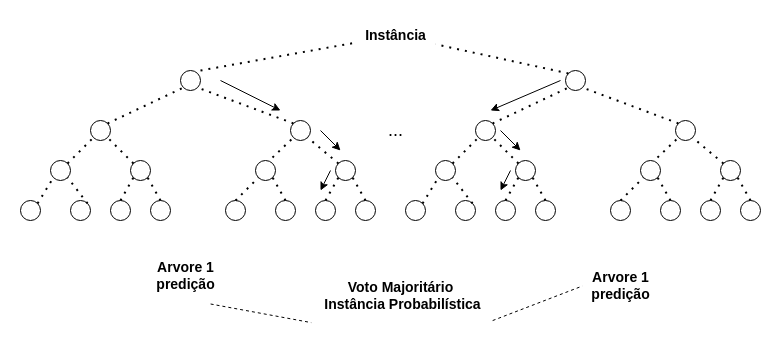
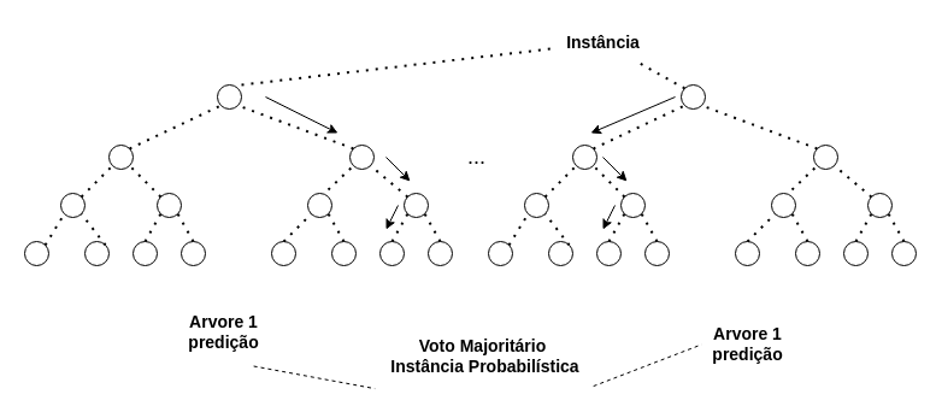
  <mxCell id="0" />
  <mxCell id="1" parent="0" />
  <mxCell id="2" value="" style="ellipse;whiteSpace=wrap;html=1;" vertex="1" parent="1"><mxGeometry x="180" y="70" width="20" height="20" as="geometry" /></mxCell>
  <mxCell id="3" value="" style="ellipse;whiteSpace=wrap;html=1;" vertex="1" parent="1"><mxGeometry x="90" y="120" width="20" height="20" as="geometry" /></mxCell>
  <mxCell id="4" value="" style="ellipse;whiteSpace=wrap;html=1;" vertex="1" parent="1"><mxGeometry x="50" y="160" width="20" height="20" as="geometry" /></mxCell>
  <mxCell id="5" value="" style="ellipse;whiteSpace=wrap;html=1;" vertex="1" parent="1"><mxGeometry x="130" y="160" width="20" height="20" as="geometry" /></mxCell>
  <mxCell id="6" value="" style="ellipse;whiteSpace=wrap;html=1;" vertex="1" parent="1"><mxGeometry x="70" y="200" width="20" height="20" as="geometry" /></mxCell>
  <mxCell id="7" value="" style="ellipse;whiteSpace=wrap;html=1;" vertex="1" parent="1"><mxGeometry x="20" y="200" width="20" height="20" as="geometry" /></mxCell>
  <mxCell id="8" value="" style="ellipse;whiteSpace=wrap;html=1;" vertex="1" parent="1"><mxGeometry x="110" y="200" width="20" height="20" as="geometry" /></mxCell>
  <mxCell id="9" value="" style="ellipse;whiteSpace=wrap;html=1;" vertex="1" parent="1"><mxGeometry x="150" y="200" width="20" height="20" as="geometry" /></mxCell>
  <mxCell id="10" value="" style="ellipse;whiteSpace=wrap;html=1;" vertex="1" parent="1"><mxGeometry x="290" y="120" width="20" height="20" as="geometry" /></mxCell>
- <mxCell id="11" value="&lt;font style=&quot;font-size: 14px;&quot;&gt;&lt;b&gt;Instância&lt;/b&gt;&lt;/font&gt;" style="text;html=1;align=center;verticalAlign=middle;resizable=0;points=[];autosize=1;strokeColor=none;fillColor=none;" vertex="1" parent="1"><mxGeometry x="355" y="20" width="80" height="30" as="geometry" /></mxCell>
+ <mxCell id="11" value="&lt;font style=&quot;font-size: 14px;&quot;&gt;&lt;b&gt;Instância&lt;/b&gt;&lt;/font&gt;" style="text;html=1;align=center;verticalAlign=middle;resizable=0;points=[];autosize=1;strokeColor=none;fillColor=none;" vertex="1" parent="1"><mxGeometry x="460" y="20" width="80" height="30" as="geometry" /></mxCell>
  <mxCell id="12" value="" style="endArrow=none;dashed=1;html=1;dashPattern=1 3;strokeWidth=2;rounded=0;" edge="1" parent="1" target="11"><mxGeometry width="50" height="50" relative="1" as="geometry"><mxPoint x="200" y="70" as="sourcePoint" /><mxPoint x="330" y="30" as="targetPoint" /></mxGeometry></mxCell>
  <mxCell id="13" value="" style="endArrow=none;dashed=1;html=1;dashPattern=1 3;strokeWidth=2;rounded=0;entryX=0;entryY=1;entryDx=0;entryDy=0;exitX=1;exitY=0;exitDx=0;exitDy=0;" edge="1" parent="1" source="3" target="2"><mxGeometry width="50" height="50" relative="1" as="geometry"><mxPoint x="210" y="80" as="sourcePoint" /><mxPoint x="384" y="20" as="targetPoint" /></mxGeometry></mxCell>
  <mxCell id="14" value="" style="endArrow=none;dashed=1;html=1;dashPattern=1 3;strokeWidth=2;rounded=0;entryX=0;entryY=1;entryDx=0;entryDy=0;exitX=1;exitY=0;exitDx=0;exitDy=0;" edge="1" parent="1" source="4" target="3"><mxGeometry width="50" height="50" relative="1" as="geometry"><mxPoint x="117" y="133" as="sourcePoint" /><mxPoint x="193" y="97" as="targetPoint" /></mxGeometry></mxCell>
  <mxCell id="15" value="" style="endArrow=none;dashed=1;html=1;dashPattern=1 3;strokeWidth=2;rounded=0;entryX=0;entryY=1;entryDx=0;entryDy=0;exitX=1;exitY=0;exitDx=0;exitDy=0;" edge="1" parent="1" source="7" target="4"><mxGeometry width="50" height="50" relative="1" as="geometry"><mxPoint x="77" y="173" as="sourcePoint" /><mxPoint x="103" y="147" as="targetPoint" /></mxGeometry></mxCell>
  <mxCell id="16" value="" style="endArrow=none;dashed=1;html=1;dashPattern=1 3;strokeWidth=2;rounded=0;entryX=1;entryY=1;entryDx=0;entryDy=0;exitX=1;exitY=0;exitDx=0;exitDy=0;" edge="1" parent="1" source="6" target="4"><mxGeometry width="50" height="50" relative="1" as="geometry"><mxPoint x="87" y="183" as="sourcePoint" /><mxPoint x="113" y="157" as="targetPoint" /></mxGeometry></mxCell>
  <mxCell id="17" value="" style="endArrow=none;dashed=1;html=1;dashPattern=1 3;strokeWidth=2;rounded=0;entryX=1;entryY=1;entryDx=0;entryDy=0;exitX=0;exitY=0;exitDx=0;exitDy=0;" edge="1" parent="1" source="5" target="3"><mxGeometry width="50" height="50" relative="1" as="geometry"><mxPoint x="77" y="173" as="sourcePoint" /><mxPoint x="103" y="147" as="targetPoint" /></mxGeometry></mxCell>
  <mxCell id="18" value="" style="endArrow=none;dashed=1;html=1;dashPattern=1 3;strokeWidth=2;rounded=0;entryX=0;entryY=1;entryDx=0;entryDy=0;exitX=0.5;exitY=0;exitDx=0;exitDy=0;" edge="1" parent="1" source="8" target="5"><mxGeometry width="50" height="50" relative="1" as="geometry"><mxPoint x="47" y="213" as="sourcePoint" /><mxPoint x="63" y="187" as="targetPoint" /></mxGeometry></mxCell>
  <mxCell id="19" value="" style="endArrow=none;dashed=1;html=1;dashPattern=1 3;strokeWidth=2;rounded=0;entryX=1;entryY=1;entryDx=0;entryDy=0;exitX=0.5;exitY=0;exitDx=0;exitDy=0;" edge="1" parent="1" source="9" target="5"><mxGeometry width="50" height="50" relative="1" as="geometry"><mxPoint x="97" y="213" as="sourcePoint" /><mxPoint x="77" y="187" as="targetPoint" /></mxGeometry></mxCell>
  <mxCell id="20" value="" style="endArrow=none;dashed=1;html=1;dashPattern=1 3;strokeWidth=2;rounded=0;entryX=1;entryY=1;entryDx=0;entryDy=0;exitX=0;exitY=0;exitDx=0;exitDy=0;" edge="1" parent="1" source="10" target="2"><mxGeometry width="50" height="50" relative="1" as="geometry"><mxPoint x="280" y="120" as="sourcePoint" /><mxPoint x="117" y="147" as="targetPoint" /></mxGeometry></mxCell>
  <mxCell id="21" value="" style="ellipse;whiteSpace=wrap;html=1;" vertex="1" parent="1"><mxGeometry x="255" y="160" width="20" height="20" as="geometry" /></mxCell>
  <mxCell id="22" value="" style="ellipse;whiteSpace=wrap;html=1;" vertex="1" parent="1"><mxGeometry x="335" y="160" width="20" height="20" as="geometry" /></mxCell>
  <mxCell id="23" value="" style="ellipse;whiteSpace=wrap;html=1;" vertex="1" parent="1"><mxGeometry x="275" y="200" width="20" height="20" as="geometry" /></mxCell>
  <mxCell id="24" value="" style="ellipse;whiteSpace=wrap;html=1;" vertex="1" parent="1"><mxGeometry x="225" y="200" width="20" height="20" as="geometry" /></mxCell>
  <mxCell id="25" value="" style="ellipse;whiteSpace=wrap;html=1;" vertex="1" parent="1"><mxGeometry x="315" y="200" width="20" height="20" as="geometry" /></mxCell>
  <mxCell id="26" value="" style="ellipse;whiteSpace=wrap;html=1;" vertex="1" parent="1"><mxGeometry x="355" y="200" width="20" height="20" as="geometry" /></mxCell>
  <mxCell id="27" value="" style="endArrow=none;dashed=1;html=1;dashPattern=1 3;strokeWidth=2;rounded=0;entryX=0;entryY=1;entryDx=0;entryDy=0;exitX=0.85;exitY=-0.15;exitDx=0;exitDy=0;exitPerimeter=0;" edge="1" parent="1" source="21" target="10"><mxGeometry width="50" height="50" relative="1" as="geometry"><mxPoint x="77" y="173" as="sourcePoint" /><mxPoint x="103" y="147" as="targetPoint" /></mxGeometry></mxCell>
  <mxCell id="28" value="" style="endArrow=none;dashed=1;html=1;dashPattern=1 3;strokeWidth=2;rounded=0;entryX=1;entryY=1;entryDx=0;entryDy=0;exitX=0;exitY=0;exitDx=0;exitDy=0;" edge="1" parent="1" source="22" target="10"><mxGeometry width="50" height="50" relative="1" as="geometry"><mxPoint x="143" y="173" as="sourcePoint" /><mxPoint x="117" y="147" as="targetPoint" /></mxGeometry></mxCell>
  <mxCell id="29" value="" style="endArrow=none;dashed=1;html=1;dashPattern=1 3;strokeWidth=2;rounded=0;entryX=0;entryY=1;entryDx=0;entryDy=0;exitX=0.5;exitY=0;exitDx=0;exitDy=0;" edge="1" parent="1" source="24" target="21"><mxGeometry width="50" height="50" relative="1" as="geometry"><mxPoint x="130" y="210" as="sourcePoint" /><mxPoint x="143" y="187" as="targetPoint" /></mxGeometry></mxCell>
  <mxCell id="30" value="" style="endArrow=none;dashed=1;html=1;dashPattern=1 3;strokeWidth=2;rounded=0;entryX=1;entryY=1;entryDx=0;entryDy=0;exitX=0.5;exitY=0;exitDx=0;exitDy=0;" edge="1" parent="1" source="23" target="21"><mxGeometry width="50" height="50" relative="1" as="geometry"><mxPoint x="170" y="210" as="sourcePoint" /><mxPoint x="157" y="187" as="targetPoint" /></mxGeometry></mxCell>
  <mxCell id="31" value="" style="endArrow=none;dashed=1;html=1;dashPattern=1 3;strokeWidth=2;rounded=0;entryX=0;entryY=1;entryDx=0;entryDy=0;exitX=0.5;exitY=0;exitDx=0;exitDy=0;" edge="1" parent="1" source="25" target="22"><mxGeometry width="50" height="50" relative="1" as="geometry"><mxPoint x="130" y="210" as="sourcePoint" /><mxPoint x="143" y="187" as="targetPoint" /></mxGeometry></mxCell>
  <mxCell id="32" value="" style="endArrow=none;dashed=1;html=1;dashPattern=1 3;strokeWidth=2;rounded=0;entryX=1;entryY=1;entryDx=0;entryDy=0;exitX=0.5;exitY=0;exitDx=0;exitDy=0;" edge="1" parent="1" source="26" target="22"><mxGeometry width="50" height="50" relative="1" as="geometry"><mxPoint x="295" y="210" as="sourcePoint" /><mxPoint x="282" y="187" as="targetPoint" /></mxGeometry></mxCell>
  <mxCell id="33" value="" style="ellipse;whiteSpace=wrap;html=1;" vertex="1" parent="1"><mxGeometry x="565" y="70" width="20" height="20" as="geometry" /></mxCell>
  <mxCell id="34" value="" style="ellipse;whiteSpace=wrap;html=1;" vertex="1" parent="1"><mxGeometry x="475" y="120" width="20" height="20" as="geometry" /></mxCell>
  <mxCell id="35" value="" style="ellipse;whiteSpace=wrap;html=1;" vertex="1" parent="1"><mxGeometry x="435" y="160" width="20" height="20" as="geometry" /></mxCell>
  <mxCell id="36" value="" style="ellipse;whiteSpace=wrap;html=1;" vertex="1" parent="1"><mxGeometry x="515" y="160" width="20" height="20" as="geometry" /></mxCell>
  <mxCell id="37" value="" style="ellipse;whiteSpace=wrap;html=1;" vertex="1" parent="1"><mxGeometry x="455" y="200" width="20" height="20" as="geometry" /></mxCell>
  <mxCell id="38" value="" style="ellipse;whiteSpace=wrap;html=1;" vertex="1" parent="1"><mxGeometry x="405" y="200" width="20" height="20" as="geometry" /></mxCell>
  <mxCell id="39" value="" style="ellipse;whiteSpace=wrap;html=1;" vertex="1" parent="1"><mxGeometry x="495" y="200" width="20" height="20" as="geometry" /></mxCell>
  <mxCell id="40" value="" style="ellipse;whiteSpace=wrap;html=1;" vertex="1" parent="1"><mxGeometry x="535" y="200" width="20" height="20" as="geometry" /></mxCell>
  <mxCell id="41" value="" style="ellipse;whiteSpace=wrap;html=1;" vertex="1" parent="1"><mxGeometry x="675" y="120" width="20" height="20" as="geometry" /></mxCell>
  <mxCell id="42" value="" style="endArrow=none;dashed=1;html=1;dashPattern=1 3;strokeWidth=2;rounded=0;entryX=0;entryY=1;entryDx=0;entryDy=0;exitX=1;exitY=0;exitDx=0;exitDy=0;" edge="1" parent="1" source="34" target="33"><mxGeometry width="50" height="50" relative="1" as="geometry"><mxPoint x="595" y="80" as="sourcePoint" /><mxPoint x="769" y="20" as="targetPoint" /></mxGeometry></mxCell>
  <mxCell id="43" value="" style="endArrow=none;dashed=1;html=1;dashPattern=1 3;strokeWidth=2;rounded=0;entryX=0;entryY=1;entryDx=0;entryDy=0;exitX=1;exitY=0;exitDx=0;exitDy=0;" edge="1" parent="1" source="35" target="34"><mxGeometry width="50" height="50" relative="1" as="geometry"><mxPoint x="502" y="133" as="sourcePoint" /><mxPoint x="578" y="97" as="targetPoint" /></mxGeometry></mxCell>
  <mxCell id="44" value="" style="endArrow=none;dashed=1;html=1;dashPattern=1 3;strokeWidth=2;rounded=0;entryX=0;entryY=1;entryDx=0;entryDy=0;exitX=1;exitY=0;exitDx=0;exitDy=0;" edge="1" parent="1" source="38" target="35"><mxGeometry width="50" height="50" relative="1" as="geometry"><mxPoint x="462" y="173" as="sourcePoint" /><mxPoint x="488" y="147" as="targetPoint" /></mxGeometry></mxCell>
  <mxCell id="45" value="" style="endArrow=none;dashed=1;html=1;dashPattern=1 3;strokeWidth=2;rounded=0;entryX=1;entryY=1;entryDx=0;entryDy=0;exitX=1;exitY=0;exitDx=0;exitDy=0;" edge="1" parent="1" source="37" target="35"><mxGeometry width="50" height="50" relative="1" as="geometry"><mxPoint x="472" y="183" as="sourcePoint" /><mxPoint x="498" y="157" as="targetPoint" /></mxGeometry></mxCell>
  <mxCell id="46" value="" style="endArrow=none;dashed=1;html=1;dashPattern=1 3;strokeWidth=2;rounded=0;entryX=1;entryY=1;entryDx=0;entryDy=0;exitX=0;exitY=0;exitDx=0;exitDy=0;" edge="1" parent="1" source="36" target="34"><mxGeometry width="50" height="50" relative="1" as="geometry"><mxPoint x="462" y="173" as="sourcePoint" /><mxPoint x="488" y="147" as="targetPoint" /></mxGeometry></mxCell>
  <mxCell id="47" value="" style="endArrow=none;dashed=1;html=1;dashPattern=1 3;strokeWidth=2;rounded=0;entryX=0;entryY=1;entryDx=0;entryDy=0;exitX=0.5;exitY=0;exitDx=0;exitDy=0;" edge="1" parent="1" source="39" target="36"><mxGeometry width="50" height="50" relative="1" as="geometry"><mxPoint x="432" y="213" as="sourcePoint" /><mxPoint x="448" y="187" as="targetPoint" /></mxGeometry></mxCell>
  <mxCell id="48" value="" style="endArrow=none;dashed=1;html=1;dashPattern=1 3;strokeWidth=2;rounded=0;entryX=1;entryY=1;entryDx=0;entryDy=0;exitX=0.5;exitY=0;exitDx=0;exitDy=0;" edge="1" parent="1" source="40" target="36"><mxGeometry width="50" height="50" relative="1" as="geometry"><mxPoint x="482" y="213" as="sourcePoint" /><mxPoint x="462" y="187" as="targetPoint" /></mxGeometry></mxCell>
  <mxCell id="49" value="" style="endArrow=none;dashed=1;html=1;dashPattern=1 3;strokeWidth=2;rounded=0;entryX=1;entryY=1;entryDx=0;entryDy=0;exitX=0;exitY=0;exitDx=0;exitDy=0;" edge="1" parent="1" source="41" target="33"><mxGeometry width="50" height="50" relative="1" as="geometry"><mxPoint x="665" y="120" as="sourcePoint" /><mxPoint x="502" y="147" as="targetPoint" /></mxGeometry></mxCell>
  <mxCell id="50" value="" style="ellipse;whiteSpace=wrap;html=1;" vertex="1" parent="1"><mxGeometry x="640" y="160" width="20" height="20" as="geometry" /></mxCell>
  <mxCell id="51" value="" style="ellipse;whiteSpace=wrap;html=1;" vertex="1" parent="1"><mxGeometry x="720" y="160" width="20" height="20" as="geometry" /></mxCell>
  <mxCell id="52" value="" style="ellipse;whiteSpace=wrap;html=1;" vertex="1" parent="1"><mxGeometry x="660" y="200" width="20" height="20" as="geometry" /></mxCell>
  <mxCell id="53" value="" style="ellipse;whiteSpace=wrap;html=1;" vertex="1" parent="1"><mxGeometry x="610" y="200" width="20" height="20" as="geometry" /></mxCell>
  <mxCell id="54" value="" style="ellipse;whiteSpace=wrap;html=1;" vertex="1" parent="1"><mxGeometry x="700" y="200" width="20" height="20" as="geometry" /></mxCell>
  <mxCell id="55" value="" style="ellipse;whiteSpace=wrap;html=1;" vertex="1" parent="1"><mxGeometry x="740" y="200" width="20" height="20" as="geometry" /></mxCell>
  <mxCell id="56" value="" style="endArrow=none;dashed=1;html=1;dashPattern=1 3;strokeWidth=2;rounded=0;entryX=0;entryY=1;entryDx=0;entryDy=0;exitX=0.85;exitY=-0.15;exitDx=0;exitDy=0;exitPerimeter=0;" edge="1" parent="1" source="50" target="41"><mxGeometry width="50" height="50" relative="1" as="geometry"><mxPoint x="462" y="173" as="sourcePoint" /><mxPoint x="488" y="147" as="targetPoint" /></mxGeometry></mxCell>
  <mxCell id="57" value="" style="endArrow=none;dashed=1;html=1;dashPattern=1 3;strokeWidth=2;rounded=0;entryX=1;entryY=1;entryDx=0;entryDy=0;exitX=0;exitY=0;exitDx=0;exitDy=0;" edge="1" parent="1" source="51" target="41"><mxGeometry width="50" height="50" relative="1" as="geometry"><mxPoint x="528" y="173" as="sourcePoint" /><mxPoint x="502" y="147" as="targetPoint" /></mxGeometry></mxCell>
  <mxCell id="58" value="" style="endArrow=none;dashed=1;html=1;dashPattern=1 3;strokeWidth=2;rounded=0;entryX=0;entryY=1;entryDx=0;entryDy=0;exitX=0.5;exitY=0;exitDx=0;exitDy=0;" edge="1" parent="1" source="53" target="50"><mxGeometry width="50" height="50" relative="1" as="geometry"><mxPoint x="515" y="210" as="sourcePoint" /><mxPoint x="528" y="187" as="targetPoint" /></mxGeometry></mxCell>
  <mxCell id="59" value="" style="endArrow=none;dashed=1;html=1;dashPattern=1 3;strokeWidth=2;rounded=0;entryX=1;entryY=1;entryDx=0;entryDy=0;exitX=0.5;exitY=0;exitDx=0;exitDy=0;" edge="1" parent="1" source="52" target="50"><mxGeometry width="50" height="50" relative="1" as="geometry"><mxPoint x="555" y="210" as="sourcePoint" /><mxPoint x="542" y="187" as="targetPoint" /></mxGeometry></mxCell>
  <mxCell id="60" value="" style="endArrow=none;dashed=1;html=1;dashPattern=1 3;strokeWidth=2;rounded=0;entryX=0;entryY=1;entryDx=0;entryDy=0;exitX=0.5;exitY=0;exitDx=0;exitDy=0;" edge="1" parent="1" source="54" target="51"><mxGeometry width="50" height="50" relative="1" as="geometry"><mxPoint x="515" y="210" as="sourcePoint" /><mxPoint x="528" y="187" as="targetPoint" /></mxGeometry></mxCell>
  <mxCell id="61" value="" style="endArrow=none;dashed=1;html=1;dashPattern=1 3;strokeWidth=2;rounded=0;entryX=1;entryY=1;entryDx=0;entryDy=0;exitX=0.5;exitY=0;exitDx=0;exitDy=0;" edge="1" parent="1" source="55" target="51"><mxGeometry width="50" height="50" relative="1" as="geometry"><mxPoint x="680" y="210" as="sourcePoint" /><mxPoint x="667" y="187" as="targetPoint" /></mxGeometry></mxCell>
  <mxCell id="62" value="" style="endArrow=none;dashed=1;html=1;dashPattern=1 3;strokeWidth=2;rounded=0;exitX=0;exitY=0;exitDx=0;exitDy=0;" edge="1" parent="1" source="33" target="11"><mxGeometry width="50" height="50" relative="1" as="geometry"><mxPoint x="380" y="260" as="sourcePoint" /><mxPoint x="430" y="210" as="targetPoint" /></mxGeometry></mxCell>
  <mxCell id="63" value="&lt;b style=&quot;border-color: var(--border-color); font-size: 14px;&quot;&gt;Arvore 1&lt;br style=&quot;border-color: var(--border-color);&quot;&gt;predição&lt;/b&gt;" style="text;html=1;align=center;verticalAlign=middle;resizable=0;points=[];autosize=1;strokeColor=none;fillColor=none;" vertex="1" parent="1"><mxGeometry x="145" y="250" width="80" height="50" as="geometry" /></mxCell>
  <mxCell id="64" value="&lt;b style=&quot;border-color: var(--border-color); font-size: 14px;&quot;&gt;Arvore 1&lt;br style=&quot;border-color: var(--border-color);&quot;&gt;predição&lt;/b&gt;" style="text;html=1;align=center;verticalAlign=middle;resizable=0;points=[];autosize=1;strokeColor=none;fillColor=none;" vertex="1" parent="1"><mxGeometry x="580" y="260" width="80" height="50" as="geometry" /></mxCell>
  <mxCell id="65" value="&lt;font style=&quot;font-size: 14px;&quot;&gt;&lt;b&gt;Voto Majoritário&lt;br&gt;&lt;/b&gt;&lt;/font&gt;&lt;font style=&quot;font-size: 14px;&quot;&gt;&lt;b&gt;&amp;nbsp;Instância Probabilística&lt;/b&gt;&lt;/font&gt;" style="text;html=1;align=center;verticalAlign=middle;resizable=0;points=[];autosize=1;strokeColor=none;fillColor=none;" vertex="1" parent="1"><mxGeometry x="310" y="270" width="180" height="50" as="geometry" /></mxCell>
  <mxCell id="66" value="&lt;font style=&quot;font-size: 18px;&quot;&gt;...&lt;/font&gt;" style="text;html=1;align=center;verticalAlign=middle;resizable=0;points=[];autosize=1;strokeColor=none;fillColor=none;" vertex="1" parent="1"><mxGeometry x="375" y="110" width="40" height="40" as="geometry" /></mxCell>
  <mxCell id="67" value="" style="endArrow=classic;html=1;rounded=0;" edge="1" parent="1"><mxGeometry width="50" height="50" relative="1" as="geometry"><mxPoint x="220" y="80" as="sourcePoint" /><mxPoint x="280" y="110" as="targetPoint" /></mxGeometry></mxCell>
  <mxCell id="68" value="" style="endArrow=classic;html=1;rounded=0;" edge="1" parent="1"><mxGeometry width="50" height="50" relative="1" as="geometry"><mxPoint x="320" y="130" as="sourcePoint" /><mxPoint x="340" y="150" as="targetPoint" /></mxGeometry></mxCell>
  <mxCell id="69" value="" style="endArrow=classic;html=1;rounded=0;" edge="1" parent="1"><mxGeometry width="50" height="50" relative="1" as="geometry"><mxPoint x="330" y="170" as="sourcePoint" /><mxPoint x="320" y="190" as="targetPoint" /></mxGeometry></mxCell>
  <mxCell id="70" value="" style="endArrow=classic;html=1;rounded=0;" edge="1" parent="1"><mxGeometry width="50" height="50" relative="1" as="geometry"><mxPoint x="560" y="80" as="sourcePoint" /><mxPoint x="490" y="110" as="targetPoint" /></mxGeometry></mxCell>
  <mxCell id="71" value="" style="endArrow=classic;html=1;rounded=0;" edge="1" parent="1"><mxGeometry width="50" height="50" relative="1" as="geometry"><mxPoint x="500" y="130" as="sourcePoint" /><mxPoint x="520" y="150" as="targetPoint" /><Array as="points"><mxPoint x="520" y="150" /></Array></mxGeometry></mxCell>
  <mxCell id="72" value="" style="endArrow=classic;html=1;rounded=0;" edge="1" parent="1"><mxGeometry width="50" height="50" relative="1" as="geometry"><mxPoint x="510" y="170" as="sourcePoint" /><mxPoint x="500" y="190" as="targetPoint" /><Array as="points"><mxPoint x="500" y="190" /></Array></mxGeometry></mxCell>
  <mxCell id="73" value="" style="endArrow=none;dashed=1;html=1;rounded=0;exitX=0.814;exitY=1.07;exitDx=0;exitDy=0;exitPerimeter=0;entryX=0.004;entryY=1.042;entryDx=0;entryDy=0;entryPerimeter=0;" edge="1" parent="1" source="63" target="65"><mxGeometry width="50" height="50" relative="1" as="geometry"><mxPoint x="370" y="280" as="sourcePoint" /><mxPoint x="420" y="230" as="targetPoint" /></mxGeometry></mxCell>
  <mxCell id="74" value="" style="endArrow=none;dashed=1;html=1;rounded=0;exitX=1.012;exitY=1.001;exitDx=0;exitDy=0;exitPerimeter=0;entryX=0.023;entryY=0.511;entryDx=0;entryDy=0;entryPerimeter=0;" edge="1" parent="1" source="65" target="64"><mxGeometry width="50" height="50" relative="1" as="geometry"><mxPoint x="370" y="280" as="sourcePoint" /><mxPoint x="420" y="230" as="targetPoint" /></mxGeometry></mxCell>
